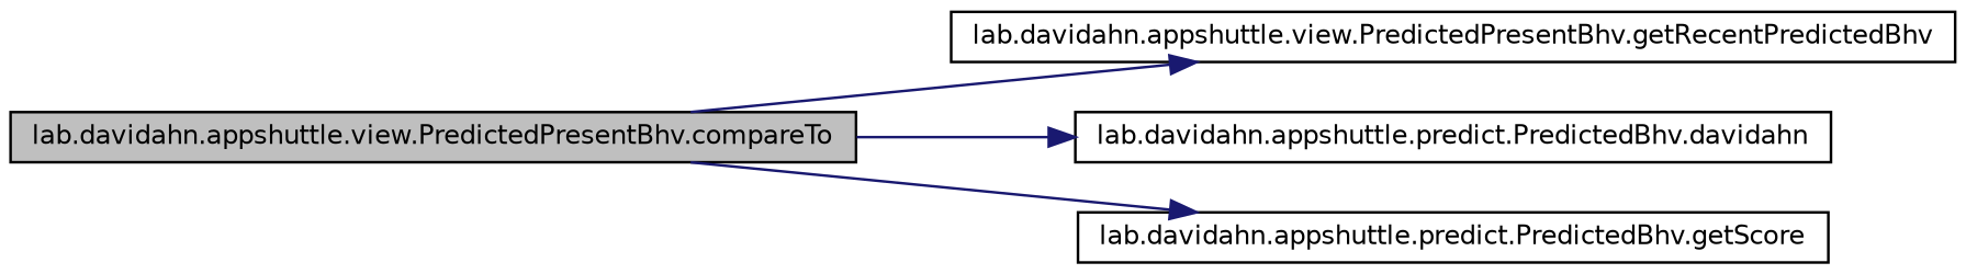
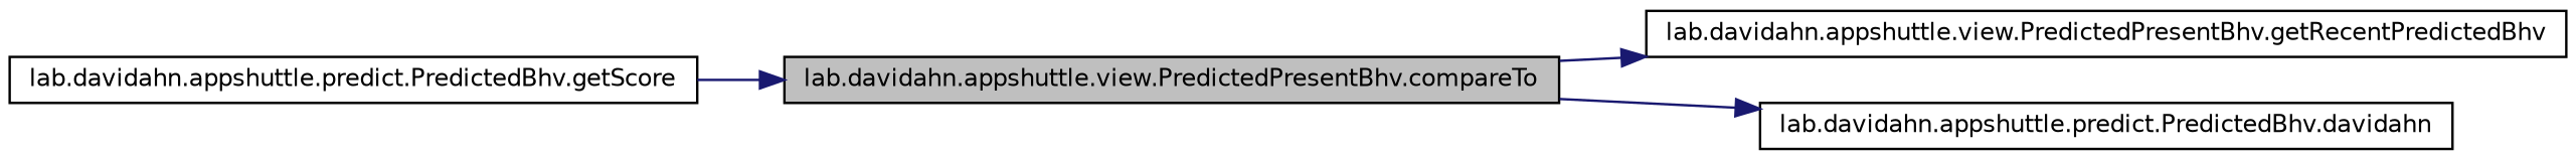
  digraph {
    rankdir=LR
    node [color=black fillcolor=white fontname=Helvetica fontsize=10 shape=record style=filled]
    edge [color=midnightblue fontname=Helvetica fontsize=10 labelfontname=Helvetica labelfontsize=10 style=solid]
    n1 [fillcolor=grey75 fontcolor=black height=0.2 label="lab.davidahn.appshuttle.view.PredictedPresentBhv.compareTo" width=0.4]
    n2 [height=0.2 label="lab.davidahn.appshuttle.view.PredictedPresentBhv.getRecentPredictedBhv" width=0.4]
    n3 [height=0.2 label="lab.davidahn.appshuttle.predict.PredictedBhv.davidahn" width=0.4]
    n4 [height=0.2 label="lab.davidahn.appshuttle.predict.PredictedBhv.getScore" width=0.4]
    n1 -> n2
    n1 -> n3
-   n1 -> n4
+   n4 -> n1
  }
